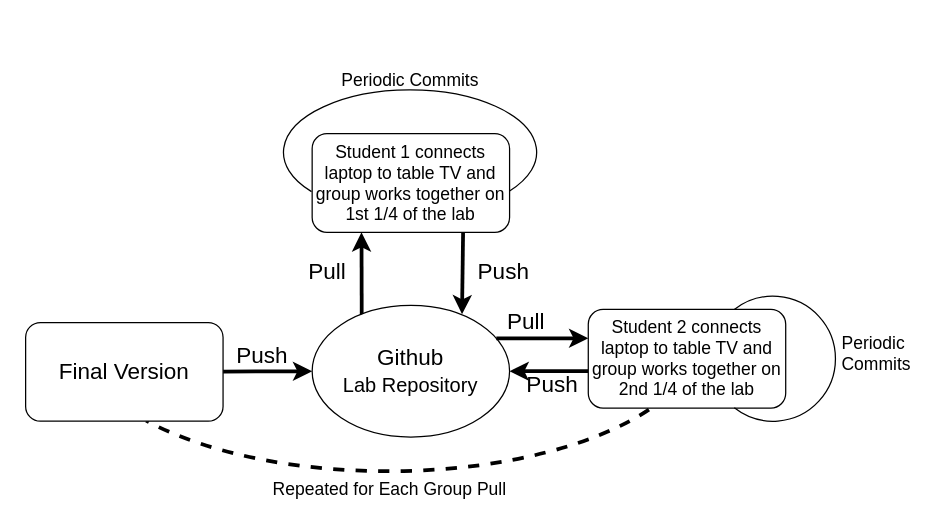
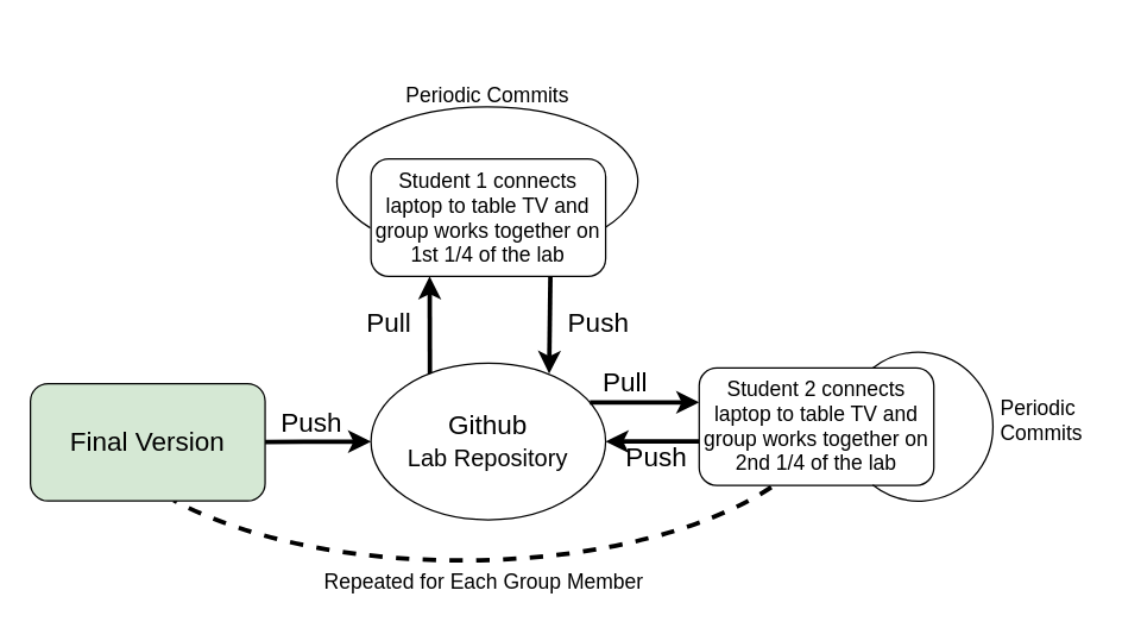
  <mxCell id="0" />
  <mxCell id="1" parent="0" />
  <mxCell id="2" value="" style="orthogonalLoop=1;jettySize=auto;html=1;fontSize=11;fontColor=#000000;startArrow=none;endArrow=classic;endFill=1;strokeWidth=3;entryX=0.25;entryY=1;entryDx=0;entryDy=0;exitX=0.251;exitY=0.081;exitDx=0;exitDy=0;exitPerimeter=0;startFill=0;" edge="1" parent="1" source="3" target="16"><mxGeometry relative="1" as="geometry" /></mxCell>
  <mxCell id="3" value="&lt;div&gt;&lt;font style=&quot;font-size: 18px;&quot;&gt;Github&lt;/font&gt;&lt;/div&gt;&lt;div&gt;&lt;font size=&quot;3&quot;&gt;Lab Repository&lt;br&gt;&lt;/font&gt;&lt;/div&gt;" style="ellipse;whiteSpace=wrap;html=1;" vertex="1" parent="1"><mxGeometry x="249.158" y="243.618" width="157.895" height="105.263" as="geometry" /></mxCell>
  <mxCell id="4" value="" style="edgeStyle=orthogonalEdgeStyle;rounded=0;orthogonalLoop=1;jettySize=auto;html=1;curved=1;strokeWidth=3;endArrow=classic;endFill=1;" edge="1" parent="1" source="3" target="9"><mxGeometry relative="1" as="geometry"><Array as="points"><mxPoint x="459.684" y="269.934" /><mxPoint x="459.684" y="269.934" /></Array></mxGeometry></mxCell>
  <mxCell id="5" value="&lt;font style=&quot;font-size: 18px;&quot;&gt;Pull&lt;/font&gt;" style="edgeLabel;html=1;align=center;verticalAlign=middle;resizable=0;points=[];labelBackgroundColor=none;" vertex="1" connectable="0" parent="4"><mxGeometry x="0.259" relative="1" as="geometry"><mxPoint x="-23" y="-13" as="offset" /></mxGeometry></mxCell>
  <mxCell id="6" value="" style="edgeStyle=orthogonalEdgeStyle;curved=1;rounded=0;orthogonalLoop=1;jettySize=auto;html=1;endArrow=none;endFill=0;startArrow=classic;strokeWidth=3;startFill=1;" edge="1" parent="1" source="3" target="9"><mxGeometry relative="1" as="geometry"><Array as="points"><mxPoint x="486" y="322.566" /><mxPoint x="486" y="322.566" /></Array></mxGeometry></mxCell>
  <mxCell id="7" value="&lt;font style=&quot;font-size: 18px;&quot;&gt;Push&lt;/font&gt;" style="edgeLabel;html=1;align=center;verticalAlign=middle;resizable=0;points=[];fontSize=14;labelBackgroundColor=none;" vertex="1" connectable="0" parent="6"><mxGeometry x="0.031" y="-1" relative="1" as="geometry"><mxPoint x="1" y="9" as="offset" /></mxGeometry></mxCell>
  <mxCell id="8" value="" style="group" vertex="1" connectable="0" parent="1"><mxGeometry x="459.684" y="246.776" width="210.526" height="78.947" as="geometry" /></mxCell>
  <mxCell id="9" value="&lt;font style=&quot;font-size: 14px;&quot;&gt;Student 2 connects laptop to table TV and group works together on 2nd 1/4 of the lab &lt;br&gt;&lt;/font&gt;" style="rounded=1;whiteSpace=wrap;html=1;" vertex="1" parent="8"><mxGeometry x="10.312" width="157.895" height="78.947" as="geometry" /></mxCell>
  <mxCell id="10" value="" style="verticalLabelPosition=bottom;verticalAlign=top;html=1;shape=mxgraph.basic.arc;startAngle=0.894;endAngle=0.606;labelBackgroundColor=#523178;fontSize=14;fontColor=#FFFFFF;" vertex="1" parent="1"><mxGeometry x="567.68" y="236.25" width="100" height="100" as="geometry" /></mxCell>
  <mxCell id="11" value="&lt;div&gt;Periodic &lt;br&gt;&lt;/div&gt;&lt;div&gt;Commits&lt;/div&gt;" style="text;html=1;strokeColor=none;fillColor=none;spacing=5;spacingTop=-20;whiteSpace=wrap;overflow=hidden;rounded=0;labelBackgroundColor=none;fontSize=14;fontColor=#000000;" vertex="1" parent="1"><mxGeometry x="667.68" y="276.25" width="65.08" height="30" as="geometry" /></mxCell>
  <mxCell id="12" value="&lt;font style=&quot;font-size: 18px;&quot;&gt;Pull&lt;/font&gt;" style="edgeLabel;html=1;align=center;verticalAlign=middle;resizable=0;points=[];labelBackgroundColor=none;rotation=0;" vertex="1" connectable="0" parent="1"><mxGeometry x="260.001" y="216.25" as="geometry" /></mxCell>
  <mxCell id="13" value="&lt;font style=&quot;font-size: 18px;&quot;&gt;Push&lt;/font&gt;" style="edgeLabel;html=1;align=center;verticalAlign=middle;resizable=0;points=[];fontSize=14;labelBackgroundColor=none;rotation=0;" vertex="1" connectable="0" parent="1"><mxGeometry x="400.001" y="216.25" as="geometry"><mxPoint x="1" as="offset" /></mxGeometry></mxCell>
  <mxCell id="14" value="" style="verticalLabelPosition=bottom;verticalAlign=top;html=1;shape=mxgraph.basic.arc;startAngle=0.892;endAngle=0.606;labelBackgroundColor=#523178;fontSize=14;fontColor=#FFFFFF;rotation=-90;" vertex="1" parent="1"><mxGeometry x="277.46" y="20" width="100" height="202.5" as="geometry" /></mxCell>
  <mxCell id="15" value="&lt;div&gt;Periodic Commits&lt;/div&gt;" style="text;html=1;strokeColor=none;fillColor=none;spacing=5;spacingTop=-20;whiteSpace=wrap;overflow=hidden;rounded=0;labelBackgroundColor=none;fontSize=14;fontColor=#000000;rotation=0;" vertex="1" parent="1"><mxGeometry x="268" y="66.25" width="134.43" height="30" as="geometry" /></mxCell>
  <mxCell id="16" value="&lt;font style=&quot;font-size: 14px;&quot;&gt;Student 1 connects laptop to table TV and group works together on 1st 1/4 of the lab &lt;br&gt;&lt;/font&gt;" style="rounded=1;whiteSpace=wrap;html=1;rotation=0;" vertex="1" parent="1"><mxGeometry x="249.161" y="106.25" width="157.895" height="78.947" as="geometry" /></mxCell>
  <mxCell id="17" value="" style="orthogonalLoop=1;jettySize=auto;html=1;fontSize=11;fontColor=#000000;startArrow=classic;endArrow=none;endFill=0;strokeWidth=3;entryX=0.25;entryY=1;entryDx=0;entryDy=0;exitX=0.759;exitY=0.067;exitDx=0;exitDy=0;exitPerimeter=0;startFill=1;" edge="1" parent="1" source="3"><mxGeometry relative="1" as="geometry"><mxPoint x="369.989" y="249.092" as="sourcePoint" /><mxPoint x="369.885" y="185.197" as="targetPoint" /></mxGeometry></mxCell>
  <mxCell id="18" value="" style="verticalLabelPosition=bottom;verticalAlign=top;html=1;shape=mxgraph.basic.arc;startAngle=0.343;endAngle=0.641;labelBackgroundColor=#523178;fontSize=14;fontColor=#FFFFFF;dashed=1;strokeWidth=3;endArrow=classic;endFill=1;" vertex="1" parent="1"><mxGeometry x="60" y="156.25" width="500" height="220" as="geometry" /></mxCell>
  <mxCell id="19" value="" style="edgeStyle=none;orthogonalLoop=1;jettySize=auto;html=1;fontSize=11;fontColor=#000000;startArrow=none;startFill=0;endArrow=classic;endFill=1;strokeWidth=3;jumpStyle=none;" edge="1" parent="1" source="20" target="3"><mxGeometry relative="1" as="geometry" /></mxCell>
- <mxCell id="20" value="&lt;font style=&quot;font-size: 18px;&quot;&gt;Final Version&lt;/font&gt;" style="rounded=1;whiteSpace=wrap;html=1;rotation=0;" vertex="1" parent="1"><mxGeometry x="20.001" y="257.3" width="157.895" height="78.947" as="geometry" /></mxCell>
+ <mxCell id="20" value="&lt;font style=&quot;font-size: 18px;&quot;&gt;Final Version&lt;/font&gt;" style="rounded=1;whiteSpace=wrap;html=1;rotation=0;fillColor=#d5e8d4;" vertex="1" parent="1"><mxGeometry x="20.001" y="257.3" width="157.895" height="78.947" as="geometry" /></mxCell>
  <mxCell id="21" value="&lt;font style=&quot;font-size: 18px;&quot;&gt;Push&lt;/font&gt;" style="edgeLabel;html=1;align=center;verticalAlign=middle;resizable=0;points=[];fontSize=14;labelBackgroundColor=none;" vertex="1" connectable="0" parent="1"><mxGeometry x="470.005" y="325.72" as="geometry"><mxPoint x="-262" y="-42" as="offset" /></mxGeometry></mxCell>
- <mxCell id="22" value="&lt;font style=&quot;font-size: 14px;&quot;&gt;Repeated for Each Group Pull&lt;/font&gt;" style="text;html=1;strokeColor=none;fillColor=none;spacing=5;spacingTop=-20;whiteSpace=wrap;overflow=hidden;rounded=0;dashed=1;labelBackgroundColor=none;fontSize=18;fontColor=#000000;" vertex="1" parent="1"><mxGeometry x="213.11" y="390" width="230" height="10" as="geometry" /></mxCell>
+ <mxCell id="22" value="&lt;font style=&quot;font-size: 14px;&quot;&gt;Repeated for Each Group Member&lt;/font&gt;" style="text;html=1;strokeColor=none;fillColor=none;spacing=5;spacingTop=-20;whiteSpace=wrap;overflow=hidden;rounded=0;dashed=1;labelBackgroundColor=none;fontSize=18;fontColor=#000000;" vertex="1" parent="1"><mxGeometry x="213.11" y="390" width="230" height="10" as="geometry" /></mxCell>
